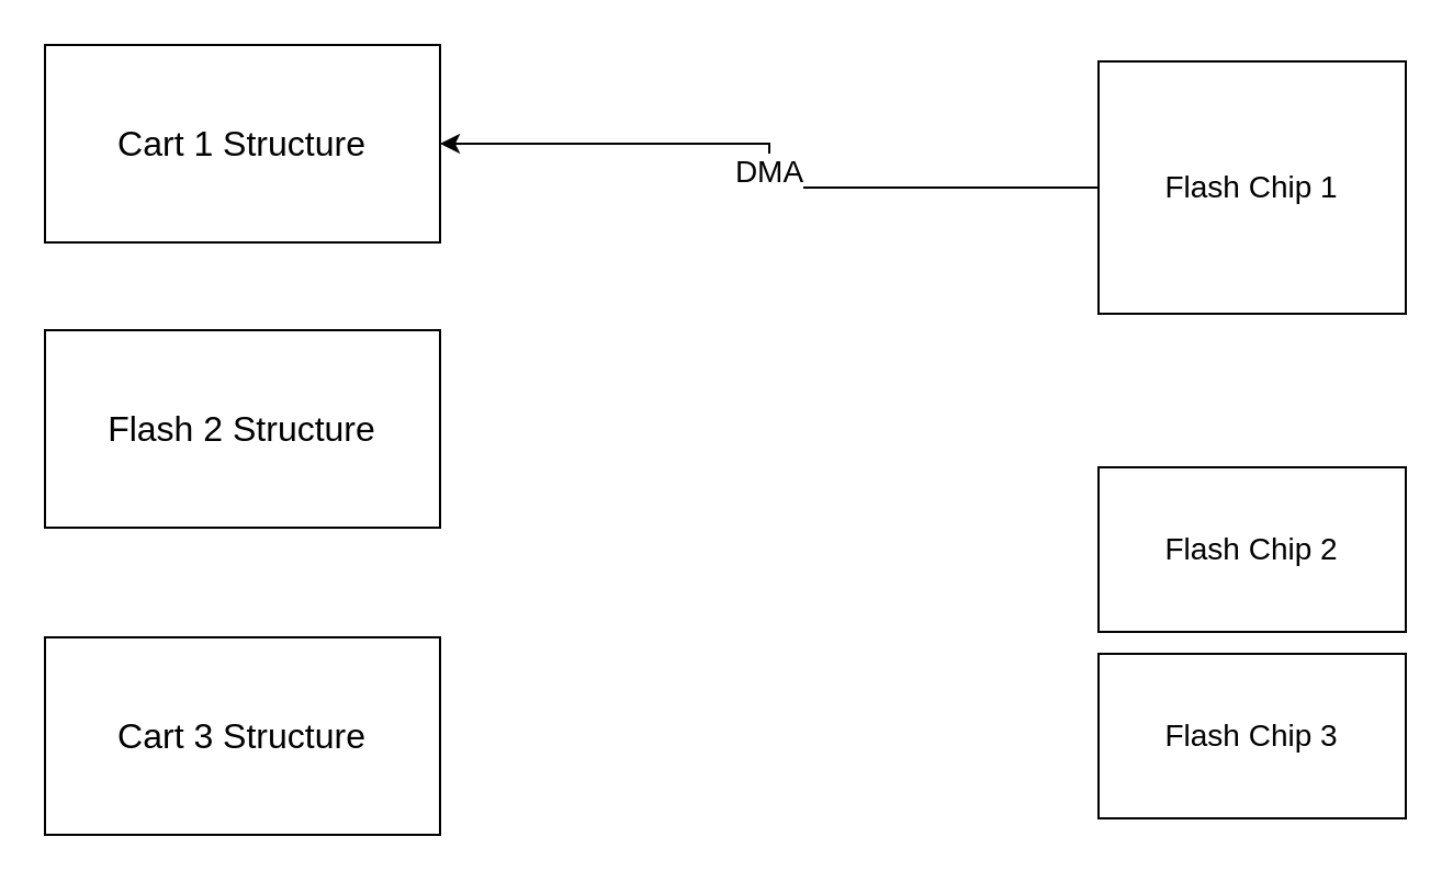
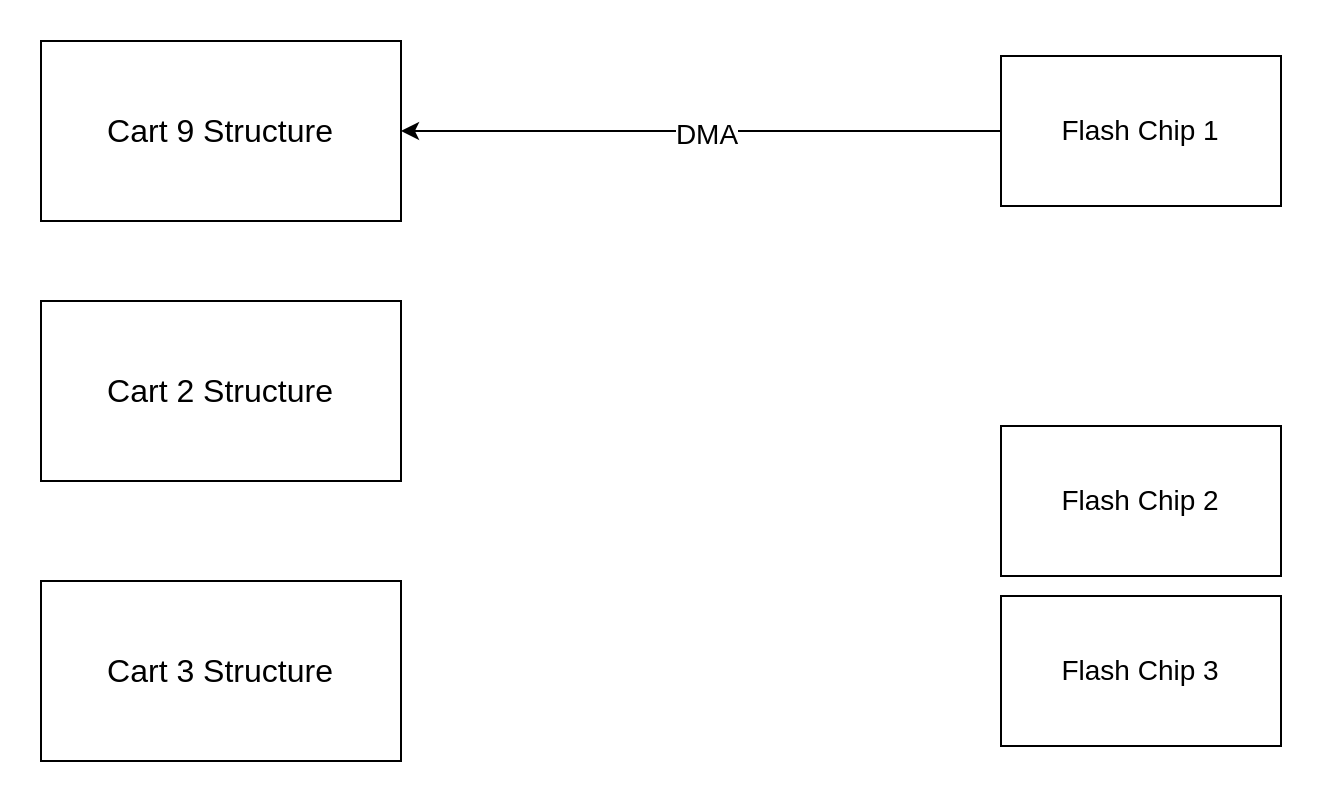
  <mxCell id="0" />
  <mxCell id="1" parent="0" />
- <mxCell id="2" value="&lt;font style=&quot;font-size: 16px;&quot;&gt;Cart 1 Structure&lt;/font&gt;" style="rounded=0;whiteSpace=wrap;html=1;" vertex="1" parent="1"><mxGeometry x="20" y="20" width="180" height="90" as="geometry" /></mxCell>
+ <mxCell id="2" value="&lt;font style=&quot;font-size: 16px;&quot;&gt;Cart 9 Structure&lt;/font&gt;" style="rounded=0;whiteSpace=wrap;html=1;" vertex="1" parent="1"><mxGeometry x="20" y="20" width="180" height="90" as="geometry" /></mxCell>
  <mxCell id="3" style="edgeStyle=orthogonalEdgeStyle;rounded=0;orthogonalLoop=1;jettySize=auto;html=1;exitX=0;exitY=0.5;exitDx=0;exitDy=0;entryX=1;entryY=0.5;entryDx=0;entryDy=0;" edge="1" parent="1" source="5" target="2"><mxGeometry relative="1" as="geometry" /></mxCell>
  <mxCell id="4" value="&lt;font style=&quot;font-size: 14px;&quot;&gt;DMA&lt;/font&gt;" style="edgeLabel;html=1;align=center;verticalAlign=middle;resizable=0;points=[];" vertex="1" connectable="0" parent="3"><mxGeometry x="-0.012" y="1" relative="1" as="geometry"><mxPoint as="offset" /></mxGeometry></mxCell>
- <mxCell id="5" value="&lt;font style=&quot;font-size: 14px;&quot;&gt;Flash Chip 1&lt;/font&gt;" style="rounded=0;whiteSpace=wrap;html=1;" vertex="1" parent="1"><mxGeometry x="500" y="27.5" width="140" height="115" as="geometry" /></mxCell>
- <mxCell id="6" value="&lt;font style=&quot;font-size: 16px;&quot;&gt;Flash 2 Structure&lt;/font&gt;" style="rounded=0;whiteSpace=wrap;html=1;" vertex="1" parent="1"><mxGeometry x="20" y="150" width="180" height="90" as="geometry" /></mxCell>
+ <mxCell id="5" value="&lt;font style=&quot;font-size: 14px;&quot;&gt;Flash Chip 1&lt;/font&gt;" style="rounded=0;whiteSpace=wrap;html=1;" vertex="1" parent="1"><mxGeometry x="500" y="27.5" width="140" height="75" as="geometry" /></mxCell>
+ <mxCell id="6" value="&lt;font style=&quot;font-size: 16px;&quot;&gt;Cart 2 Structure&lt;/font&gt;" style="rounded=0;whiteSpace=wrap;html=1;" vertex="1" parent="1"><mxGeometry x="20" y="150" width="180" height="90" as="geometry" /></mxCell>
  <mxCell id="7" value="&lt;font style=&quot;font-size: 14px;&quot;&gt;Flash Chip 2&lt;/font&gt;" style="rounded=0;whiteSpace=wrap;html=1;" vertex="1" parent="1"><mxGeometry x="500" y="212.5" width="140" height="75" as="geometry" /></mxCell>
  <mxCell id="8" value="&lt;font style=&quot;font-size: 16px;&quot;&gt;Cart 3 Structure&lt;/font&gt;" style="rounded=0;whiteSpace=wrap;html=1;" vertex="1" parent="1"><mxGeometry x="20" y="290" width="180" height="90" as="geometry" /></mxCell>
  <mxCell id="9" value="&lt;font style=&quot;font-size: 14px;&quot;&gt;Flash Chip 3&lt;/font&gt;" style="rounded=0;whiteSpace=wrap;html=1;" vertex="1" parent="1"><mxGeometry x="500" y="297.5" width="140" height="75" as="geometry" /></mxCell>
